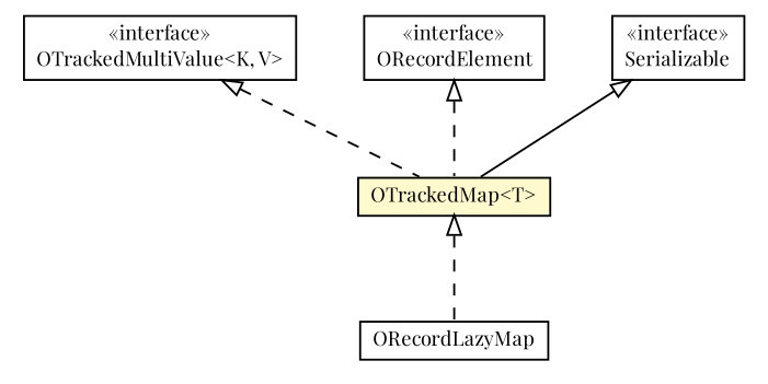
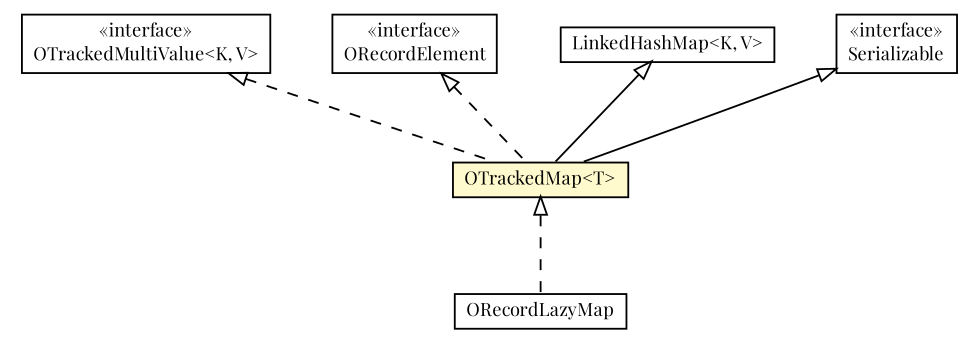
  digraph {
    fontname="Playfair Display"
    nodesep=0.25
    ranksep=0.5
    node [fontcolor=black fontname="Playfair Display" fontsize=10.0 shape=plaintext]
    edge [arrowtail=empty dir=back fontname="Playfair Display" fontsize=10 headport=p labelfontname=Helvetica labelfontsize=10 style=dashed tailport=p]
    n1 [label=<<table title="com.orientechnologies.orient.core.db.record.OTrackedMap" border="0" cellborder="1" cellspacing="0" cellpadding="2" port="p" bgcolor="lemonChiffon" href="./OTrackedMap.html"> 		<tr><td><table border="0" cellspacing="0" cellpadding="1"> <tr><td align="center" balign="center"> OTrackedMap&lt;T&gt; </td></tr> 		</table></td></tr> 		</table>>]
    n2 [label=<<table title="com.orientechnologies.orient.core.db.record.ORecordLazyMap" border="0" cellborder="1" cellspacing="0" cellpadding="2" port="p" href="./ORecordLazyMap.html"> 		<tr><td><table border="0" cellspacing="0" cellpadding="1"> <tr><td align="center" balign="center"> ORecordLazyMap </td></tr> 		</table></td></tr> 		</table>>]
    n3 [label=<<table title="com.orientechnologies.orient.core.db.record.OTrackedMultiValue" border="0" cellborder="1" cellspacing="0" cellpadding="2" port="p" href="./OTrackedMultiValue.html"> 		<tr><td><table border="0" cellspacing="0" cellpadding="1"> <tr><td align="center" balign="center"> &#171;interface&#187; </td></tr> <tr><td align="center" balign="center"> OTrackedMultiValue&lt;K, V&gt; </td></tr> 		</table></td></tr> 		</table>>]
    n4 [label=<<table title="com.orientechnologies.orient.core.db.record.ORecordElement" border="0" cellborder="1" cellspacing="0" cellpadding="2" port="p" href="./ORecordElement.html"> 		<tr><td><table border="0" cellspacing="0" cellpadding="1"> <tr><td align="center" balign="center"> &#171;interface&#187; </td></tr> <tr><td align="center" balign="center"> ORecordElement </td></tr> 		</table></td></tr> 		</table>>]
+   n5 [label=<<table title="java.util.LinkedHashMap" border="0" cellborder="1" cellspacing="0" cellpadding="2" port="p" href="http://java.sun.com/j2se/1.4.2/docs/api/java/util/LinkedHashMap.html"> 		<tr><td><table border="0" cellspacing="0" cellpadding="1"> <tr><td align="center" balign="center"> LinkedHashMap&lt;K, V&gt; </td></tr> 		</table></td></tr> 		</table>>]
    n6 [label=<<table title="java.io.Serializable" border="0" cellborder="1" cellspacing="0" cellpadding="2" port="p" href="http://java.sun.com/j2se/1.4.2/docs/api/java/io/Serializable.html"> 		<tr><td><table border="0" cellspacing="0" cellpadding="1"> <tr><td align="center" balign="center"> &#171;interface&#187; </td></tr> <tr><td align="center" balign="center"> Serializable </td></tr> 		</table></td></tr> 		</table>>]
    n1 -> n2
    n3 -> n1
    n4 -> n1
+   n5 -> n1 [style=""]
    n6 -> n1 [style=solid]
  }
